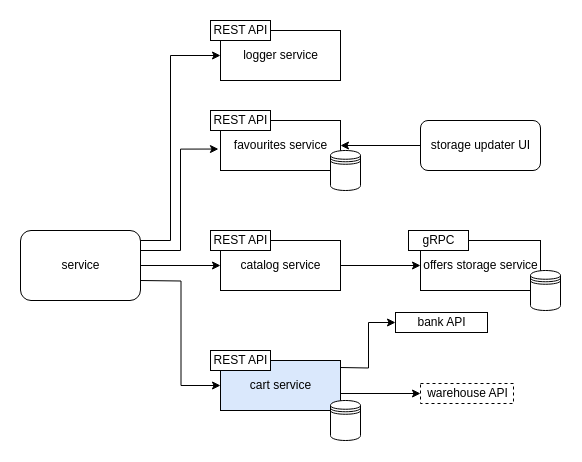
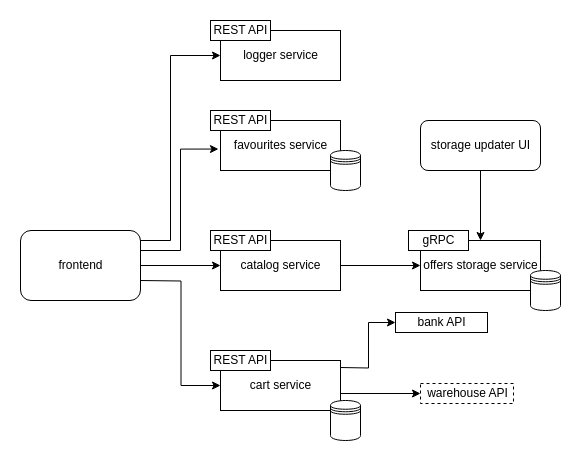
  <mxCell id="0" />
  <mxCell id="1" parent="0" />
  <mxCell id="2" style="edgeStyle=orthogonalEdgeStyle;rounded=0;orthogonalLoop=1;jettySize=auto;html=1;exitX=1;exitY=0.5;exitDx=0;exitDy=0;entryX=0;entryY=0.5;entryDx=0;entryDy=0;" edge="1" parent="1" source="21" target="8"><mxGeometry relative="1" as="geometry" /></mxCell>
  <mxCell id="3" style="edgeStyle=orthogonalEdgeStyle;rounded=0;orthogonalLoop=1;jettySize=auto;html=1;exitX=1;exitY=0.5;exitDx=0;exitDy=0;entryX=0;entryY=0.5;entryDx=0;entryDy=0;" edge="1" parent="1" target="17"><mxGeometry relative="1" as="geometry"><mxPoint x="420" y="366.833" as="targetPoint" /><mxPoint x="340" y="367" as="sourcePoint" /><Array as="points" /></mxGeometry></mxCell>
  <mxCell id="4" style="edgeStyle=orthogonalEdgeStyle;rounded=0;orthogonalLoop=1;jettySize=auto;html=1;exitX=1;exitY=0.5;exitDx=0;exitDy=0;entryX=0;entryY=0.5;entryDx=0;entryDy=0;" edge="1" parent="1" target="20"><mxGeometry relative="1" as="geometry"><mxPoint x="340" y="388" as="sourcePoint" /><mxPoint x="420" y="393" as="targetPoint" /><Array as="points"><mxPoint x="340" y="393" /></Array></mxGeometry></mxCell>
- <mxCell id="5" value="cart&amp;nbsp;service" style="html=1;fillColor=#dae8fc;" vertex="1" parent="1"><mxGeometry x="220" y="360" width="120" height="50" as="geometry" /></mxCell>
+ <mxCell id="5" value="cart&amp;nbsp;service" style="html=1;" vertex="1" parent="1"><mxGeometry x="220" y="360" width="120" height="50" as="geometry" /></mxCell>
  <mxCell id="6" value="favourites service" style="html=1;" vertex="1" parent="1"><mxGeometry x="220" y="120" width="120" height="50" as="geometry" /></mxCell>
  <mxCell id="7" style="edgeStyle=orthogonalEdgeStyle;rounded=0;orthogonalLoop=1;jettySize=auto;html=1;exitX=1;exitY=0.5;exitDx=0;exitDy=0;" edge="1" parent="1" source="8" target="11"><mxGeometry relative="1" as="geometry" /></mxCell>
  <mxCell id="8" value="catalog service" style="html=1;" vertex="1" parent="1"><mxGeometry x="220" y="240" width="120" height="50" as="geometry" /></mxCell>
  <mxCell id="9" style="edgeStyle=orthogonalEdgeStyle;rounded=0;orthogonalLoop=1;jettySize=auto;html=1;exitX=1;exitY=0.5;exitDx=0;exitDy=0;entryX=-0.017;entryY=0.571;entryDx=0;entryDy=0;entryPerimeter=0;" edge="1" parent="1" target="6"><mxGeometry relative="1" as="geometry"><mxPoint x="140" y="250" as="sourcePoint" /><mxPoint x="220" y="250" as="targetPoint" /><Array as="points"><mxPoint x="180" y="250" /><mxPoint x="180" y="149" /></Array></mxGeometry></mxCell>
  <mxCell id="10" style="edgeStyle=orthogonalEdgeStyle;rounded=0;orthogonalLoop=1;jettySize=auto;html=1;exitX=1;exitY=0.5;exitDx=0;exitDy=0;entryX=0;entryY=0.5;entryDx=0;entryDy=0;" edge="1" parent="1" target="5"><mxGeometry relative="1" as="geometry"><mxPoint x="140" y="280" as="sourcePoint" /><mxPoint x="220" y="280" as="targetPoint" /></mxGeometry></mxCell>
  <mxCell id="11" value="offers storage service" style="html=1;" vertex="1" parent="1"><mxGeometry x="420" y="240" width="120" height="50" as="geometry" /></mxCell>
- <mxCell id="12" style="endArrow=classic;html=1;rounded=0;edgeStyle=orthogonalEdgeStyle;" edge="1" parent="1" source="13" target="6"><mxGeometry relative="1" as="geometry" /></mxCell>
+ <mxCell id="12" style="endArrow=classic;html=1;rounded=0;edgeStyle=orthogonalEdgeStyle;" edge="1" parent="1" source="13" target="11"><mxGeometry relative="1" as="geometry" /></mxCell>
  <mxCell id="13" value="storage updater UI" style="html=1;rounded=1;" vertex="1" parent="1"><mxGeometry x="420" y="120" width="120" height="50" as="geometry" /></mxCell>
  <mxCell id="14" value="" style="shape=datastore;whiteSpace=wrap;html=1;" vertex="1" parent="1"><mxGeometry x="330" y="150" width="30" height="40" as="geometry" /></mxCell>
  <mxCell id="15" value="" style="shape=datastore;whiteSpace=wrap;html=1;" vertex="1" parent="1"><mxGeometry x="330" y="400" width="30" height="40" as="geometry" /></mxCell>
  <mxCell id="16" value="" style="shape=datastore;whiteSpace=wrap;html=1;" vertex="1" parent="1"><mxGeometry x="530" y="270" width="30" height="40" as="geometry" /></mxCell>
  <mxCell id="17" value="bank API" style="html=1;" vertex="1" parent="1"><mxGeometry x="395" y="312" width="92" height="20" as="geometry" /></mxCell>
  <mxCell id="18" value="logger service" style="html=1;" vertex="1" parent="1"><mxGeometry x="220" y="30" width="120" height="50" as="geometry" /></mxCell>
  <mxCell id="19" value="" style="edgeStyle=elbowEdgeStyle;elbow=horizontal;endArrow=classic;html=1;rounded=0;entryX=0;entryY=0.5;entryDx=0;entryDy=0;" edge="1" parent="1" target="18"><mxGeometry width="50" height="50" relative="1" as="geometry"><mxPoint x="140" y="240" as="sourcePoint" /><mxPoint x="170" y="190" as="targetPoint" /><Array as="points"><mxPoint x="170" y="250" /><mxPoint x="170" y="150" /></Array></mxGeometry></mxCell>
  <mxCell id="20" value="warehouse API" style="html=1;dashed=1;" vertex="1" parent="1"><mxGeometry x="420" y="383" width="93" height="20" as="geometry" /></mxCell>
- <mxCell id="21" value="service" style="html=1;rounded=1;" vertex="1" parent="1"><mxGeometry x="20" y="230" width="120" height="70" as="geometry" /></mxCell>
+ <mxCell id="21" value="frontend" style="html=1;rounded=1;" vertex="1" parent="1"><mxGeometry x="20" y="230" width="120" height="70" as="geometry" /></mxCell>
  <mxCell id="22" value="REST API" style="html=1;align=center;" vertex="1" parent="1"><mxGeometry x="210" y="350" width="60" height="20" as="geometry" /></mxCell>
  <mxCell id="23" value="REST API" style="html=1;align=center;" vertex="1" parent="1"><mxGeometry x="210" y="230" width="60" height="20" as="geometry" /></mxCell>
  <mxCell id="24" value="REST API" style="html=1;align=center;" vertex="1" parent="1"><mxGeometry x="210" y="110" width="60" height="20" as="geometry" /></mxCell>
  <mxCell id="25" value="REST API" style="html=1;align=center;" vertex="1" parent="1"><mxGeometry x="210" y="20" width="60" height="20" as="geometry" /></mxCell>
  <mxCell id="26" value="gRPC" style="html=1;align=center;" vertex="1" parent="1"><mxGeometry x="408" y="230" width="60" height="20" as="geometry" /></mxCell>
